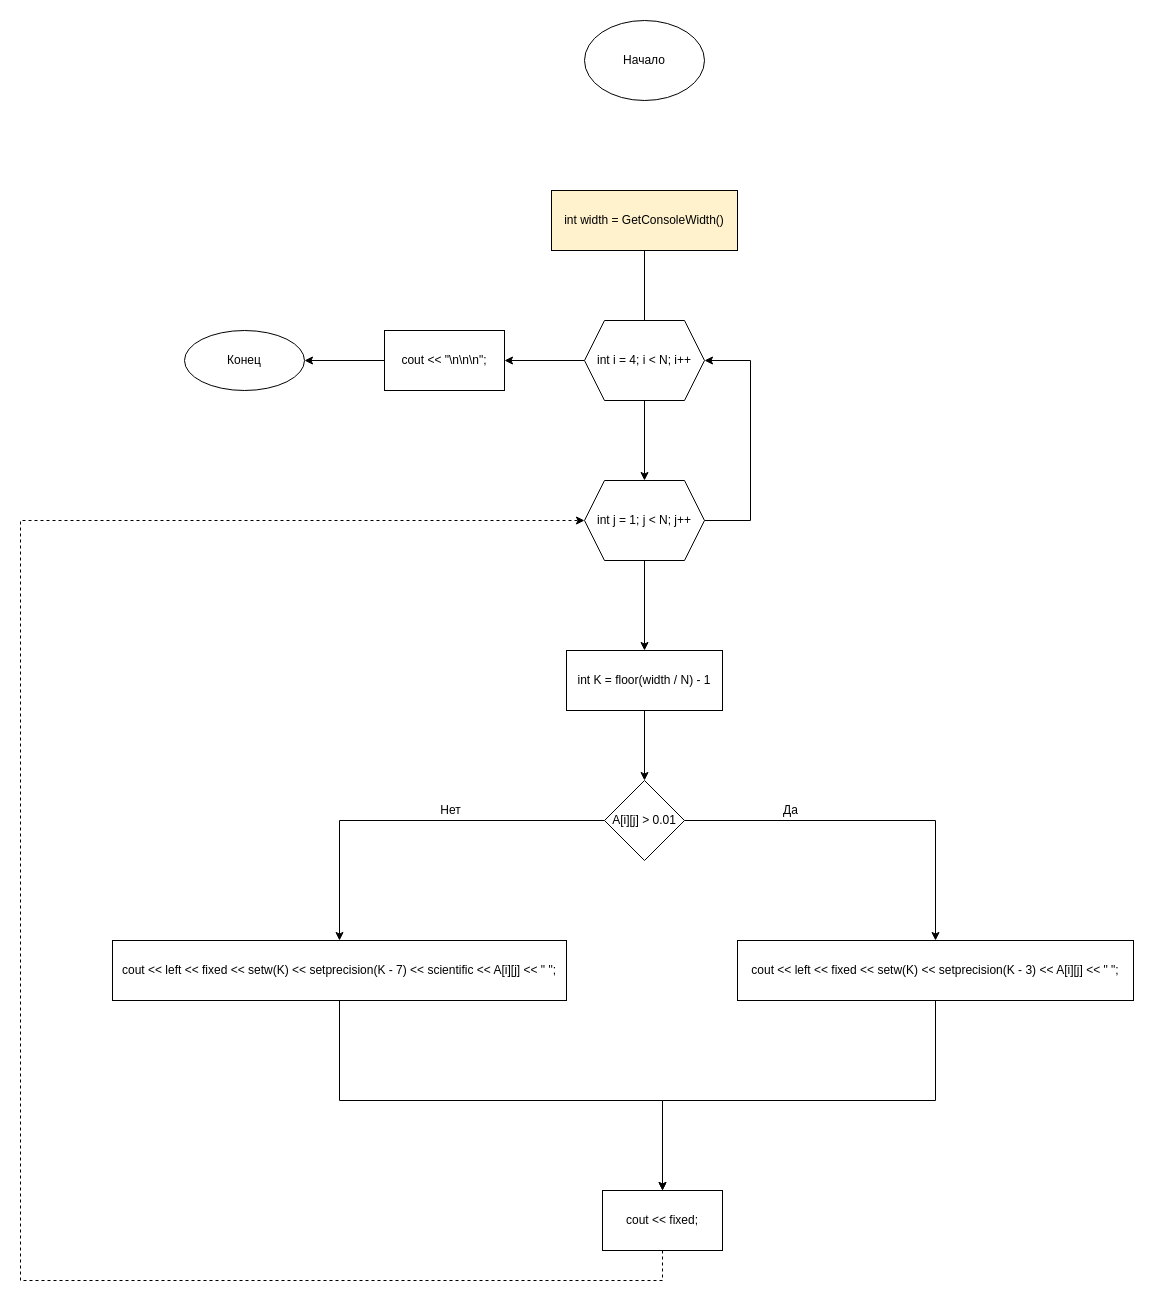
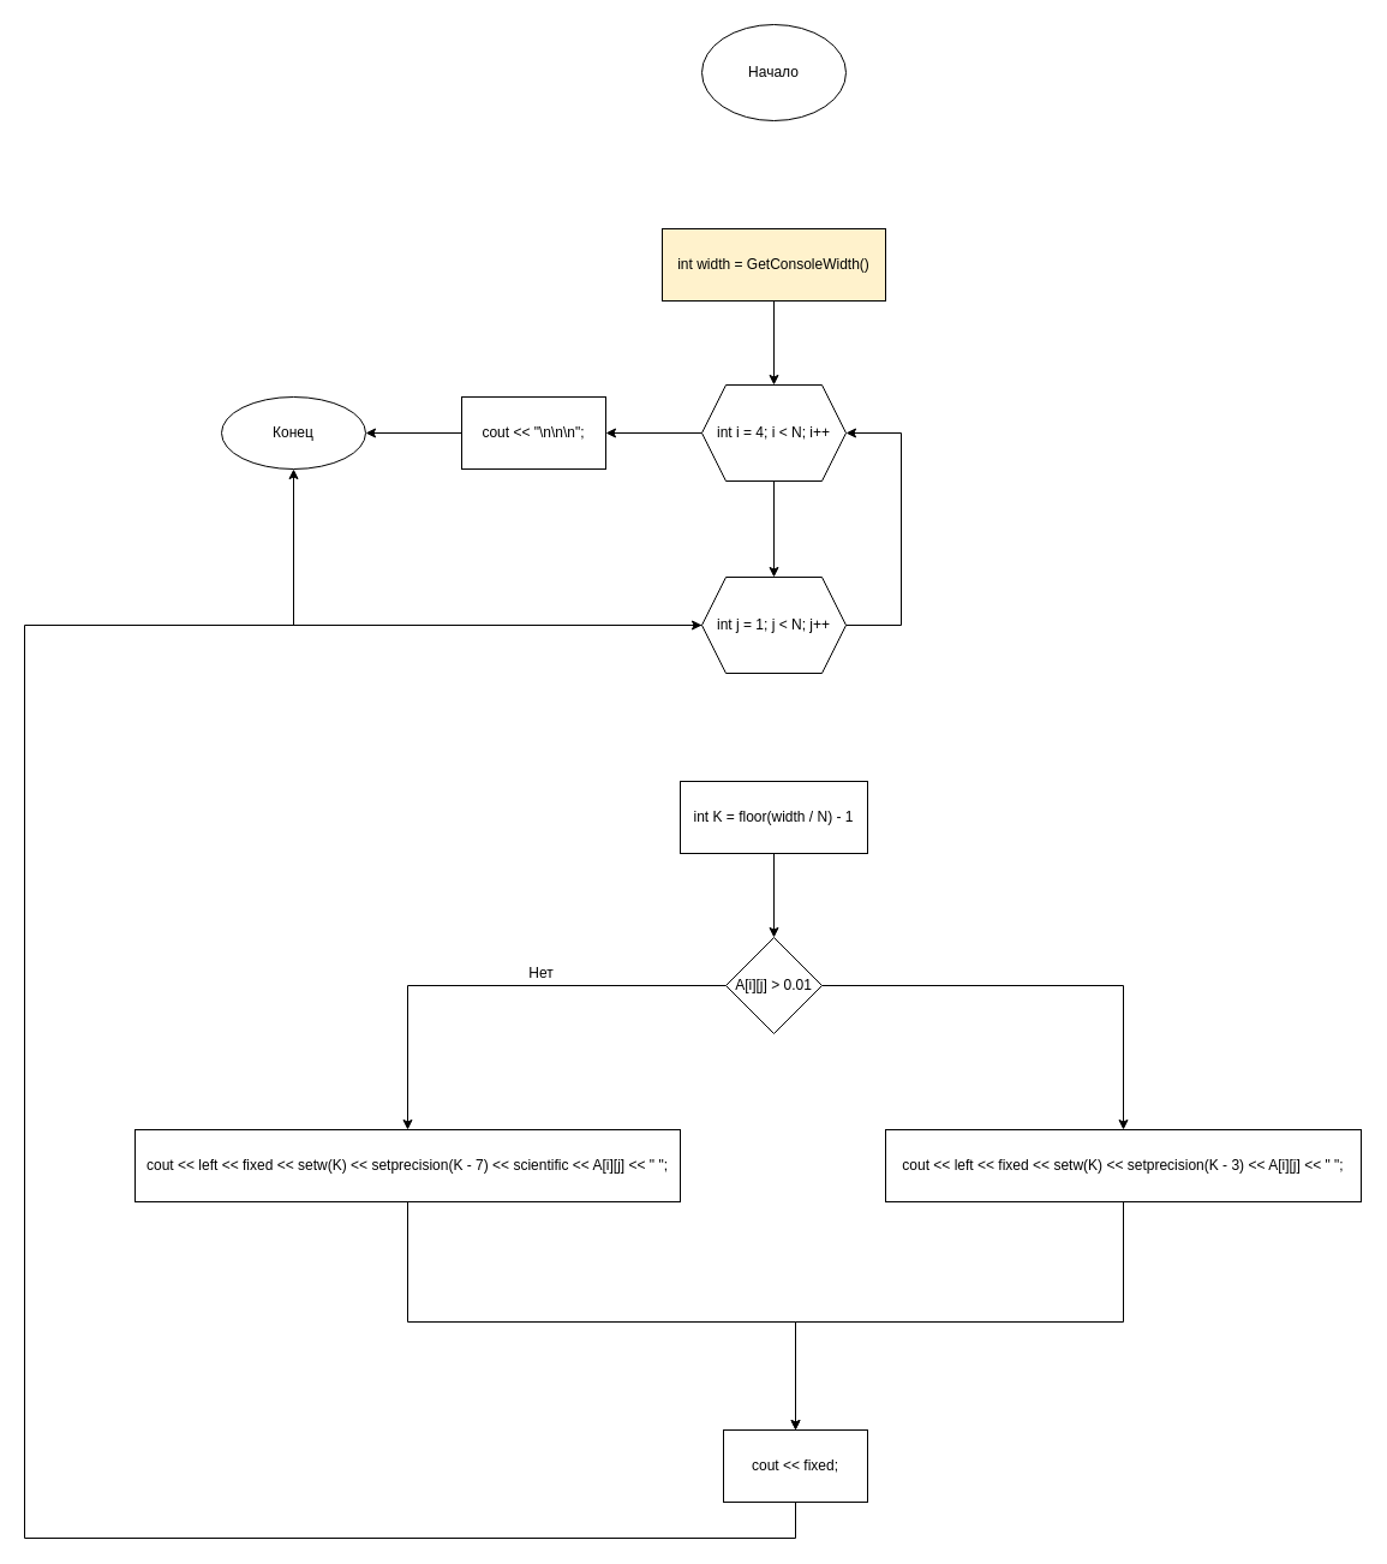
  <mxCell id="0" />
  <mxCell id="1" parent="0" />
  <mxCell id="2" value="Начало" style="ellipse;whiteSpace=wrap;html=1;" parent="1" vertex="1"><mxGeometry x="584" y="20" width="120" height="80" as="geometry" /></mxCell>
- <mxCell id="3" value="" style="edgeStyle=orthogonalEdgeStyle;rounded=0;orthogonalLoop=1;jettySize=auto;html=1;endArrow=none;" parent="1" source="4" target="7" edge="1"><mxGeometry relative="1" as="geometry" /></mxCell>
+ <mxCell id="3" value="" style="edgeStyle=orthogonalEdgeStyle;rounded=0;orthogonalLoop=1;jettySize=auto;html=1;" parent="1" source="4" target="7" edge="1"><mxGeometry relative="1" as="geometry" /></mxCell>
  <mxCell id="4" value="int width = GetConsoleWidth()" style="whiteSpace=wrap;html=1;fillColor=#fff2cc;" parent="1" vertex="1"><mxGeometry x="551" y="190" width="186" height="60" as="geometry" /></mxCell>
  <mxCell id="5" value="" style="edgeStyle=orthogonalEdgeStyle;rounded=0;orthogonalLoop=1;jettySize=auto;html=1;" parent="1" source="7" target="10" edge="1"><mxGeometry relative="1" as="geometry" /></mxCell>
  <mxCell id="6" value="" style="edgeStyle=orthogonalEdgeStyle;rounded=0;orthogonalLoop=1;jettySize=auto;html=1;" edge="1" parent="1" source="7" target="25"><mxGeometry relative="1" as="geometry" /></mxCell>
  <mxCell id="7" value="int i = 4; i &lt; N; i++" style="shape=hexagon;perimeter=hexagonPerimeter2;whiteSpace=wrap;html=1;fixedSize=1;" parent="1" vertex="1"><mxGeometry x="584" y="320" width="120" height="80" as="geometry" /></mxCell>
- <mxCell id="8" value="" style="edgeStyle=orthogonalEdgeStyle;rounded=0;orthogonalLoop=1;jettySize=auto;html=1;" parent="1" source="10" target="12" edge="1"><mxGeometry relative="1" as="geometry" /></mxCell>
+ <mxCell id="8" value="" style="edgeStyle=orthogonalEdgeStyle;rounded=0;orthogonalLoop=1;jettySize=auto;html=1;" parent="1" source="10" target="26" edge="1"><mxGeometry relative="1" as="geometry" /></mxCell>
  <mxCell id="9" style="edgeStyle=orthogonalEdgeStyle;rounded=0;orthogonalLoop=1;jettySize=auto;html=1;entryX=1;entryY=0.5;entryDx=0;entryDy=0;" parent="1" source="10" target="7" edge="1"><mxGeometry relative="1" as="geometry"><mxPoint x="710" y="360" as="targetPoint" /><Array as="points"><mxPoint x="750" y="520" /><mxPoint x="750" y="360" /></Array></mxGeometry></mxCell>
  <mxCell id="10" value="int j = 1; j &lt; N; j++" style="shape=hexagon;perimeter=hexagonPerimeter2;whiteSpace=wrap;html=1;fixedSize=1;" parent="1" vertex="1"><mxGeometry x="584" y="480" width="120" height="80" as="geometry" /></mxCell>
  <mxCell id="11" value="" style="edgeStyle=orthogonalEdgeStyle;rounded=0;orthogonalLoop=1;jettySize=auto;html=1;" parent="1" source="12" target="15" edge="1"><mxGeometry relative="1" as="geometry" /></mxCell>
  <mxCell id="12" value="int K = floor(width / N) - 1" style="whiteSpace=wrap;html=1;" parent="1" vertex="1"><mxGeometry x="566" y="650" width="156" height="60" as="geometry" /></mxCell>
  <mxCell id="13" value="" style="edgeStyle=orthogonalEdgeStyle;rounded=0;orthogonalLoop=1;jettySize=auto;html=1;" parent="1" source="15" target="17" edge="1"><mxGeometry relative="1" as="geometry" /></mxCell>
  <mxCell id="14" value="" style="edgeStyle=orthogonalEdgeStyle;rounded=0;orthogonalLoop=1;jettySize=auto;html=1;" parent="1" source="15" target="19" edge="1"><mxGeometry relative="1" as="geometry" /></mxCell>
  <mxCell id="15" value="A[i][j] &gt; 0.01" style="rhombus;whiteSpace=wrap;html=1;" parent="1" vertex="1"><mxGeometry x="604" y="780" width="80" height="80" as="geometry" /></mxCell>
  <mxCell id="16" style="edgeStyle=orthogonalEdgeStyle;rounded=0;orthogonalLoop=1;jettySize=auto;html=1;exitX=0.5;exitY=1;exitDx=0;exitDy=0;entryX=0.5;entryY=0;entryDx=0;entryDy=0;" parent="1" source="17" target="23" edge="1"><mxGeometry relative="1" as="geometry"><Array as="points"><mxPoint x="935" y="1100" /><mxPoint x="662" y="1100" /></Array></mxGeometry></mxCell>
  <mxCell id="17" value="cout &amp;lt;&amp;lt; left &amp;lt;&amp;lt; fixed &amp;lt;&amp;lt; setw(K) &amp;lt;&amp;lt; setprecision(K - 3) &amp;lt;&amp;lt; A[i][j] &amp;lt;&amp;lt; &quot; &quot;;" style="whiteSpace=wrap;html=1;" parent="1" vertex="1"><mxGeometry x="737" y="940" width="396" height="60" as="geometry" /></mxCell>
  <mxCell id="18" value="" style="edgeStyle=orthogonalEdgeStyle;rounded=0;orthogonalLoop=1;jettySize=auto;html=1;" parent="1" source="19" target="23" edge="1"><mxGeometry relative="1" as="geometry"><Array as="points"><mxPoint x="339" y="1100" /></Array></mxGeometry></mxCell>
  <mxCell id="19" value="cout &lt;&lt; left &lt;&lt; fixed &lt;&lt; setw(K) &lt;&lt; setprecision(K - 7) &lt;&lt; scientific &lt;&lt; A[i][j] &lt;&lt; &quot; &quot;;" style="whiteSpace=wrap;html=1;" parent="1" vertex="1"><mxGeometry x="112" y="940" width="454" height="60" as="geometry" /></mxCell>
- <mxCell id="20" value="Да" style="text;html=1;align=center;verticalAlign=middle;resizable=0;points=[];autosize=1;strokeColor=none;fillColor=none;" parent="1" vertex="1"><mxGeometry x="775" y="800" width="30" height="20" as="geometry" /></mxCell>
  <mxCell id="21" value="Нет" style="text;html=1;align=center;verticalAlign=middle;resizable=0;points=[];autosize=1;strokeColor=none;fillColor=none;" parent="1" vertex="1"><mxGeometry x="430" y="800" width="40" height="20" as="geometry" /></mxCell>
- <mxCell id="22" style="edgeStyle=orthogonalEdgeStyle;rounded=0;orthogonalLoop=1;jettySize=auto;html=1;entryX=0;entryY=0.5;entryDx=0;entryDy=0;dashed=1;" parent="1" source="23" target="10" edge="1"><mxGeometry relative="1" as="geometry"><mxPoint x="20" y="520" as="targetPoint" /><Array as="points"><mxPoint x="662" y="1280" /><mxPoint x="20" y="1280" /><mxPoint x="20" y="520" /></Array></mxGeometry></mxCell>
+ <mxCell id="22" style="edgeStyle=orthogonalEdgeStyle;rounded=0;orthogonalLoop=1;jettySize=auto;html=1;entryX=0;entryY=0.5;entryDx=0;entryDy=0;" parent="1" source="23" target="10" edge="1"><mxGeometry relative="1" as="geometry"><mxPoint x="20" y="520" as="targetPoint" /><Array as="points"><mxPoint x="662" y="1280" /><mxPoint x="20" y="1280" /><mxPoint x="20" y="520" /></Array></mxGeometry></mxCell>
  <mxCell id="23" value="cout &lt;&lt; fixed;" style="whiteSpace=wrap;html=1;" parent="1" vertex="1"><mxGeometry x="602" y="1190" width="120" height="60" as="geometry" /></mxCell>
  <mxCell id="24" value="" style="edgeStyle=orthogonalEdgeStyle;rounded=0;orthogonalLoop=1;jettySize=auto;html=1;" edge="1" parent="1" source="25" target="26"><mxGeometry relative="1" as="geometry" /></mxCell>
  <mxCell id="25" value="cout &lt;&lt; &quot;\n\n\n&quot;;" style="whiteSpace=wrap;html=1;" vertex="1" parent="1"><mxGeometry x="384" y="330" width="120" height="60" as="geometry" /></mxCell>
  <mxCell id="26" value="Конец" style="ellipse;whiteSpace=wrap;html=1;" vertex="1" parent="1"><mxGeometry x="184" y="330" width="120" height="60" as="geometry" /></mxCell>
